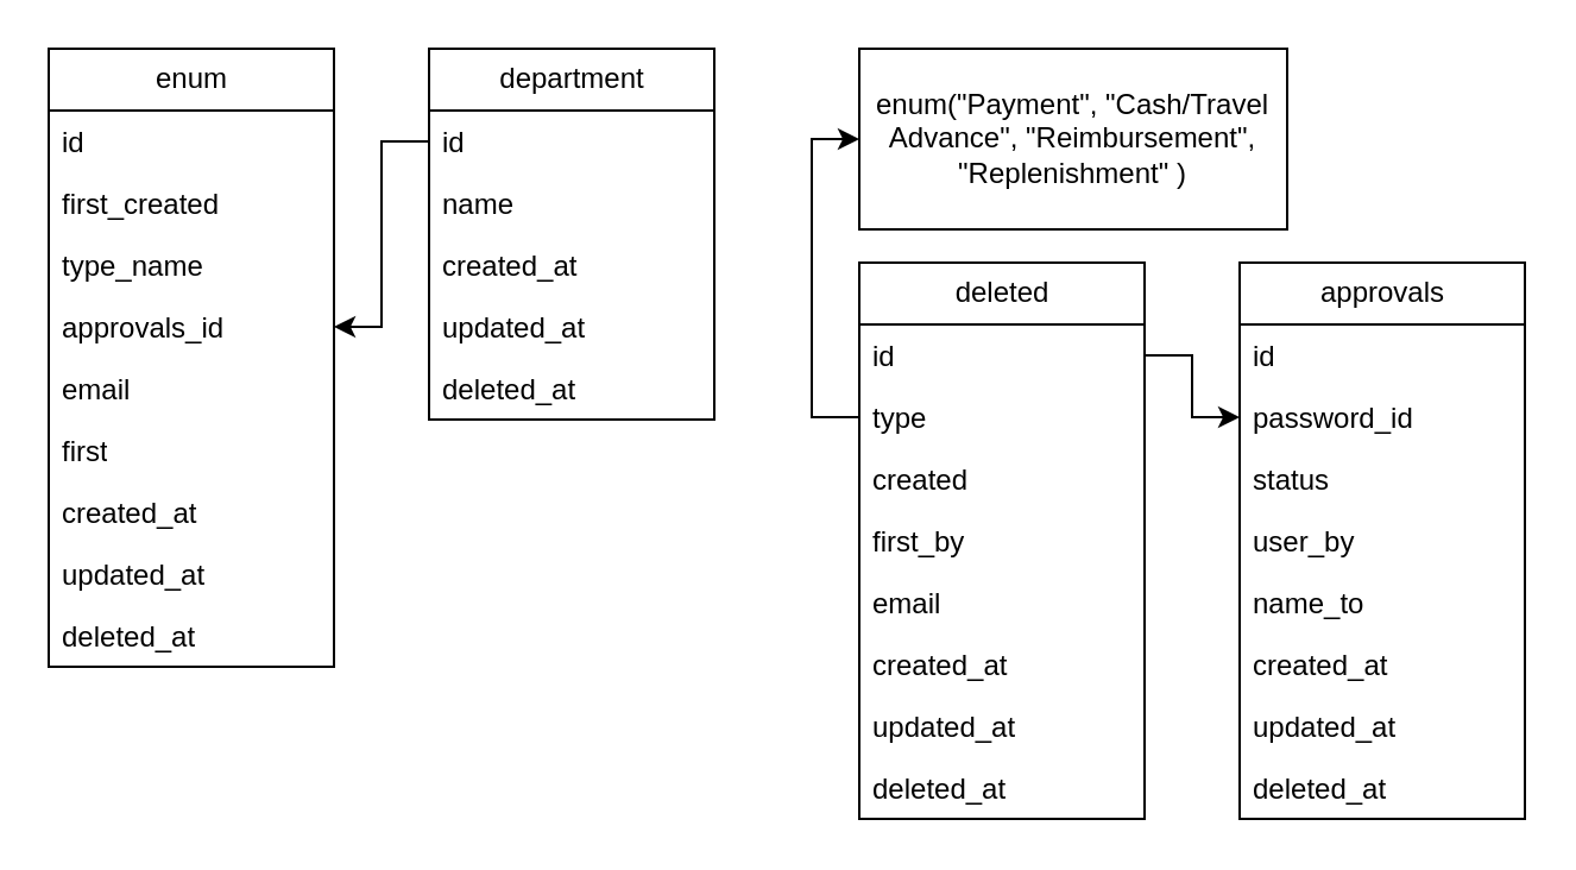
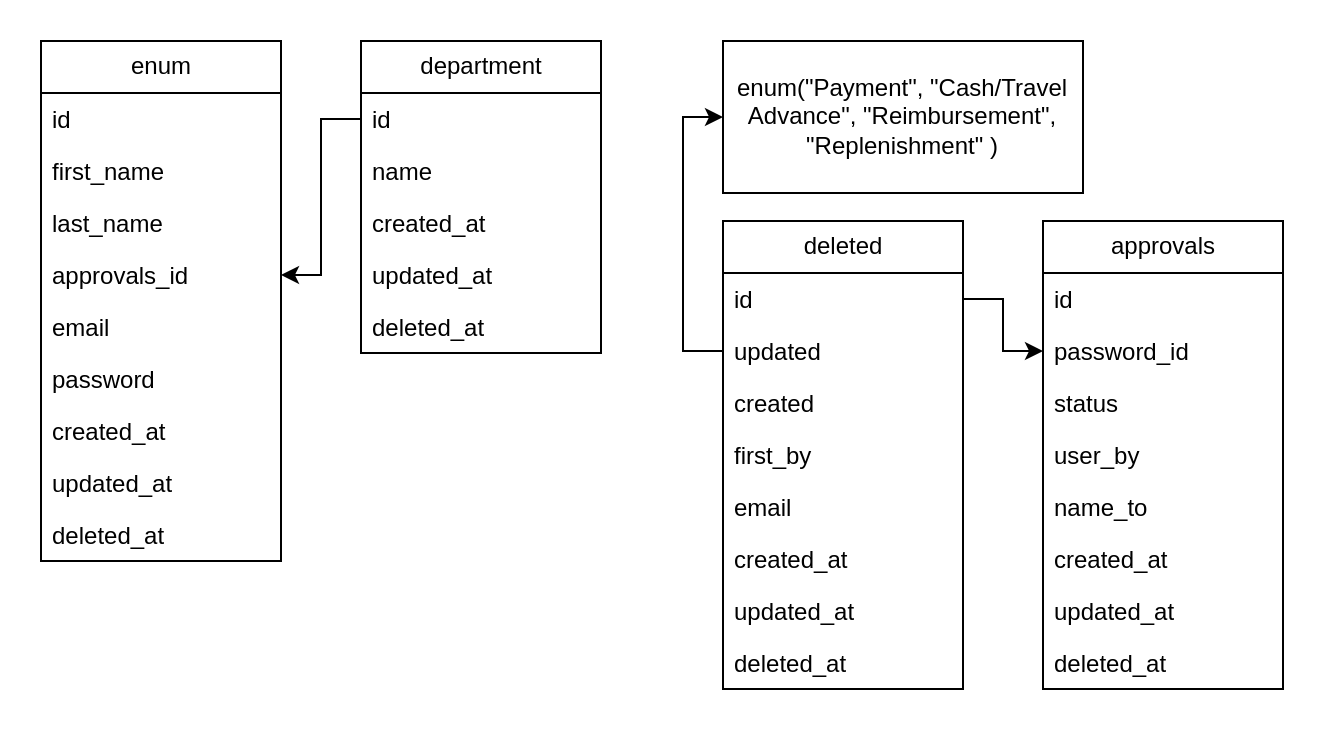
  <mxCell id="0" />
  <mxCell id="1" parent="0" />
  <mxCell id="2" value="enum" style="swimlane;fontStyle=0;childLayout=stackLayout;horizontal=1;startSize=26;fillColor=none;horizontalStack=0;resizeParent=1;resizeParentMax=0;resizeLast=0;collapsible=1;marginBottom=0;html=1;" parent="1" vertex="1"><mxGeometry x="20" y="20" width="120" height="260" as="geometry" /></mxCell>
  <mxCell id="3" value="id" style="text;strokeColor=none;fillColor=none;align=left;verticalAlign=top;spacingLeft=4;spacingRight=4;overflow=hidden;rotatable=0;points=[[0,0.5],[1,0.5]];portConstraint=eastwest;whiteSpace=wrap;html=1;" parent="2" vertex="1"><mxGeometry y="26" width="120" height="26" as="geometry" /></mxCell>
- <mxCell id="4" value="first_created" style="text;strokeColor=none;fillColor=none;align=left;verticalAlign=top;spacingLeft=4;spacingRight=4;overflow=hidden;rotatable=0;points=[[0,0.5],[1,0.5]];portConstraint=eastwest;whiteSpace=wrap;html=1;" parent="2" vertex="1"><mxGeometry y="52" width="120" height="26" as="geometry" /></mxCell>
- <mxCell id="5" value="type_name" style="text;strokeColor=none;fillColor=none;align=left;verticalAlign=top;spacingLeft=4;spacingRight=4;overflow=hidden;rotatable=0;points=[[0,0.5],[1,0.5]];portConstraint=eastwest;whiteSpace=wrap;html=1;" parent="2" vertex="1"><mxGeometry y="78" width="120" height="26" as="geometry" /></mxCell>
+ <mxCell id="4" value="first_name" style="text;strokeColor=none;fillColor=none;align=left;verticalAlign=top;spacingLeft=4;spacingRight=4;overflow=hidden;rotatable=0;points=[[0,0.5],[1,0.5]];portConstraint=eastwest;whiteSpace=wrap;html=1;" parent="2" vertex="1"><mxGeometry y="52" width="120" height="26" as="geometry" /></mxCell>
+ <mxCell id="5" value="last_name" style="text;strokeColor=none;fillColor=none;align=left;verticalAlign=top;spacingLeft=4;spacingRight=4;overflow=hidden;rotatable=0;points=[[0,0.5],[1,0.5]];portConstraint=eastwest;whiteSpace=wrap;html=1;" parent="2" vertex="1"><mxGeometry y="78" width="120" height="26" as="geometry" /></mxCell>
  <mxCell id="6" value="approvals_id" style="text;strokeColor=none;fillColor=none;align=left;verticalAlign=top;spacingLeft=4;spacingRight=4;overflow=hidden;rotatable=0;points=[[0,0.5],[1,0.5]];portConstraint=eastwest;whiteSpace=wrap;html=1;" parent="2" vertex="1"><mxGeometry y="104" width="120" height="26" as="geometry" /></mxCell>
  <mxCell id="7" value="email" style="text;strokeColor=none;fillColor=none;align=left;verticalAlign=top;spacingLeft=4;spacingRight=4;overflow=hidden;rotatable=0;points=[[0,0.5],[1,0.5]];portConstraint=eastwest;whiteSpace=wrap;html=1;" vertex="1" parent="2"><mxGeometry y="130" width="120" height="26" as="geometry" /></mxCell>
- <mxCell id="8" value="first" style="text;strokeColor=none;fillColor=none;align=left;verticalAlign=top;spacingLeft=4;spacingRight=4;overflow=hidden;rotatable=0;points=[[0,0.5],[1,0.5]];portConstraint=eastwest;whiteSpace=wrap;html=1;" vertex="1" parent="2"><mxGeometry y="156" width="120" height="26" as="geometry" /></mxCell>
+ <mxCell id="8" value="password" style="text;strokeColor=none;fillColor=none;align=left;verticalAlign=top;spacingLeft=4;spacingRight=4;overflow=hidden;rotatable=0;points=[[0,0.5],[1,0.5]];portConstraint=eastwest;whiteSpace=wrap;html=1;" vertex="1" parent="2"><mxGeometry y="156" width="120" height="26" as="geometry" /></mxCell>
  <mxCell id="9" value="created_at" style="text;strokeColor=none;fillColor=none;align=left;verticalAlign=top;spacingLeft=4;spacingRight=4;overflow=hidden;rotatable=0;points=[[0,0.5],[1,0.5]];portConstraint=eastwest;whiteSpace=wrap;html=1;" parent="2" vertex="1"><mxGeometry y="182" width="120" height="26" as="geometry" /></mxCell>
  <mxCell id="10" value="updated_at" style="text;strokeColor=none;fillColor=none;align=left;verticalAlign=top;spacingLeft=4;spacingRight=4;overflow=hidden;rotatable=0;points=[[0,0.5],[1,0.5]];portConstraint=eastwest;whiteSpace=wrap;html=1;" parent="2" vertex="1"><mxGeometry y="208" width="120" height="26" as="geometry" /></mxCell>
  <mxCell id="11" value="deleted_at" style="text;strokeColor=none;fillColor=none;align=left;verticalAlign=top;spacingLeft=4;spacingRight=4;overflow=hidden;rotatable=0;points=[[0,0.5],[1,0.5]];portConstraint=eastwest;whiteSpace=wrap;html=1;" parent="2" vertex="1"><mxGeometry y="234" width="120" height="26" as="geometry" /></mxCell>
  <mxCell id="12" value="department" style="swimlane;fontStyle=0;childLayout=stackLayout;horizontal=1;startSize=26;fillColor=none;horizontalStack=0;resizeParent=1;resizeParentMax=0;resizeLast=0;collapsible=1;marginBottom=0;html=1;" vertex="1" parent="1"><mxGeometry x="180" y="20" width="120" height="156" as="geometry" /></mxCell>
  <mxCell id="13" value="id" style="text;strokeColor=none;fillColor=none;align=left;verticalAlign=top;spacingLeft=4;spacingRight=4;overflow=hidden;rotatable=0;points=[[0,0.5],[1,0.5]];portConstraint=eastwest;whiteSpace=wrap;html=1;" vertex="1" parent="12"><mxGeometry y="26" width="120" height="26" as="geometry" /></mxCell>
  <mxCell id="14" value="name" style="text;strokeColor=none;fillColor=none;align=left;verticalAlign=top;spacingLeft=4;spacingRight=4;overflow=hidden;rotatable=0;points=[[0,0.5],[1,0.5]];portConstraint=eastwest;whiteSpace=wrap;html=1;" vertex="1" parent="12"><mxGeometry y="52" width="120" height="26" as="geometry" /></mxCell>
  <mxCell id="15" value="created_at" style="text;strokeColor=none;fillColor=none;align=left;verticalAlign=top;spacingLeft=4;spacingRight=4;overflow=hidden;rotatable=0;points=[[0,0.5],[1,0.5]];portConstraint=eastwest;whiteSpace=wrap;html=1;" vertex="1" parent="12"><mxGeometry y="78" width="120" height="26" as="geometry" /></mxCell>
  <mxCell id="16" value="updated_at" style="text;strokeColor=none;fillColor=none;align=left;verticalAlign=top;spacingLeft=4;spacingRight=4;overflow=hidden;rotatable=0;points=[[0,0.5],[1,0.5]];portConstraint=eastwest;whiteSpace=wrap;html=1;" vertex="1" parent="12"><mxGeometry y="104" width="120" height="26" as="geometry" /></mxCell>
  <mxCell id="17" value="deleted_at" style="text;strokeColor=none;fillColor=none;align=left;verticalAlign=top;spacingLeft=4;spacingRight=4;overflow=hidden;rotatable=0;points=[[0,0.5],[1,0.5]];portConstraint=eastwest;whiteSpace=wrap;html=1;" vertex="1" parent="12"><mxGeometry y="130" width="120" height="26" as="geometry" /></mxCell>
  <mxCell id="18" value="deleted" style="swimlane;fontStyle=0;childLayout=stackLayout;horizontal=1;startSize=26;fillColor=none;horizontalStack=0;resizeParent=1;resizeParentMax=0;resizeLast=0;collapsible=1;marginBottom=0;html=1;" vertex="1" parent="1"><mxGeometry x="361" y="110" width="120" height="234" as="geometry" /></mxCell>
  <mxCell id="19" value="id" style="text;strokeColor=none;fillColor=none;align=left;verticalAlign=top;spacingLeft=4;spacingRight=4;overflow=hidden;rotatable=0;points=[[0,0.5],[1,0.5]];portConstraint=eastwest;whiteSpace=wrap;html=1;" vertex="1" parent="18"><mxGeometry y="26" width="120" height="26" as="geometry" /></mxCell>
- <mxCell id="20" value="type" style="text;strokeColor=none;fillColor=none;align=left;verticalAlign=top;spacingLeft=4;spacingRight=4;overflow=hidden;rotatable=0;points=[[0,0.5],[1,0.5]];portConstraint=eastwest;whiteSpace=wrap;html=1;" vertex="1" parent="18"><mxGeometry y="52" width="120" height="26" as="geometry" /></mxCell>
+ <mxCell id="20" value="updated" style="text;strokeColor=none;fillColor=none;align=left;verticalAlign=top;spacingLeft=4;spacingRight=4;overflow=hidden;rotatable=0;points=[[0,0.5],[1,0.5]];portConstraint=eastwest;whiteSpace=wrap;html=1;" vertex="1" parent="18"><mxGeometry y="52" width="120" height="26" as="geometry" /></mxCell>
  <mxCell id="21" value="created" style="text;strokeColor=none;fillColor=none;align=left;verticalAlign=top;spacingLeft=4;spacingRight=4;overflow=hidden;rotatable=0;points=[[0,0.5],[1,0.5]];portConstraint=eastwest;whiteSpace=wrap;html=1;" vertex="1" parent="18"><mxGeometry y="78" width="120" height="26" as="geometry" /></mxCell>
  <mxCell id="22" value="first_by" style="text;strokeColor=none;fillColor=none;align=left;verticalAlign=top;spacingLeft=4;spacingRight=4;overflow=hidden;rotatable=0;points=[[0,0.5],[1,0.5]];portConstraint=eastwest;whiteSpace=wrap;html=1;" vertex="1" parent="18"><mxGeometry y="104" width="120" height="26" as="geometry" /></mxCell>
  <mxCell id="23" value="email" style="text;strokeColor=none;fillColor=none;align=left;verticalAlign=top;spacingLeft=4;spacingRight=4;overflow=hidden;rotatable=0;points=[[0,0.5],[1,0.5]];portConstraint=eastwest;whiteSpace=wrap;html=1;" vertex="1" parent="18"><mxGeometry y="130" width="120" height="26" as="geometry" /></mxCell>
  <mxCell id="24" value="created_at" style="text;strokeColor=none;fillColor=none;align=left;verticalAlign=top;spacingLeft=4;spacingRight=4;overflow=hidden;rotatable=0;points=[[0,0.5],[1,0.5]];portConstraint=eastwest;whiteSpace=wrap;html=1;" vertex="1" parent="18"><mxGeometry y="156" width="120" height="26" as="geometry" /></mxCell>
  <mxCell id="25" value="updated_at" style="text;strokeColor=none;fillColor=none;align=left;verticalAlign=top;spacingLeft=4;spacingRight=4;overflow=hidden;rotatable=0;points=[[0,0.5],[1,0.5]];portConstraint=eastwest;whiteSpace=wrap;html=1;" vertex="1" parent="18"><mxGeometry y="182" width="120" height="26" as="geometry" /></mxCell>
  <mxCell id="26" value="deleted_at" style="text;strokeColor=none;fillColor=none;align=left;verticalAlign=top;spacingLeft=4;spacingRight=4;overflow=hidden;rotatable=0;points=[[0,0.5],[1,0.5]];portConstraint=eastwest;whiteSpace=wrap;html=1;" vertex="1" parent="18"><mxGeometry y="208" width="120" height="26" as="geometry" /></mxCell>
  <mxCell id="27" value="approvals" style="swimlane;fontStyle=0;childLayout=stackLayout;horizontal=1;startSize=26;fillColor=none;horizontalStack=0;resizeParent=1;resizeParentMax=0;resizeLast=0;collapsible=1;marginBottom=0;html=1;" vertex="1" parent="1"><mxGeometry x="521" y="110" width="120" height="234" as="geometry" /></mxCell>
  <mxCell id="28" value="id" style="text;strokeColor=none;fillColor=none;align=left;verticalAlign=top;spacingLeft=4;spacingRight=4;overflow=hidden;rotatable=0;points=[[0,0.5],[1,0.5]];portConstraint=eastwest;whiteSpace=wrap;html=1;" vertex="1" parent="27"><mxGeometry y="26" width="120" height="26" as="geometry" /></mxCell>
  <mxCell id="29" value="password_id" style="text;strokeColor=none;fillColor=none;align=left;verticalAlign=top;spacingLeft=4;spacingRight=4;overflow=hidden;rotatable=0;points=[[0,0.5],[1,0.5]];portConstraint=eastwest;whiteSpace=wrap;html=1;" vertex="1" parent="27"><mxGeometry y="52" width="120" height="26" as="geometry" /></mxCell>
  <mxCell id="30" value="status" style="text;strokeColor=none;fillColor=none;align=left;verticalAlign=top;spacingLeft=4;spacingRight=4;overflow=hidden;rotatable=0;points=[[0,0.5],[1,0.5]];portConstraint=eastwest;whiteSpace=wrap;html=1;" vertex="1" parent="27"><mxGeometry y="78" width="120" height="26" as="geometry" /></mxCell>
  <mxCell id="31" value="user_by" style="text;strokeColor=none;fillColor=none;align=left;verticalAlign=top;spacingLeft=4;spacingRight=4;overflow=hidden;rotatable=0;points=[[0,0.5],[1,0.5]];portConstraint=eastwest;whiteSpace=wrap;html=1;" vertex="1" parent="27"><mxGeometry y="104" width="120" height="26" as="geometry" /></mxCell>
  <mxCell id="32" value="name_to" style="text;strokeColor=none;fillColor=none;align=left;verticalAlign=top;spacingLeft=4;spacingRight=4;overflow=hidden;rotatable=0;points=[[0,0.5],[1,0.5]];portConstraint=eastwest;whiteSpace=wrap;html=1;" vertex="1" parent="27"><mxGeometry y="130" width="120" height="26" as="geometry" /></mxCell>
  <mxCell id="33" value="created_at" style="text;strokeColor=none;fillColor=none;align=left;verticalAlign=top;spacingLeft=4;spacingRight=4;overflow=hidden;rotatable=0;points=[[0,0.5],[1,0.5]];portConstraint=eastwest;whiteSpace=wrap;html=1;" vertex="1" parent="27"><mxGeometry y="156" width="120" height="26" as="geometry" /></mxCell>
  <mxCell id="34" value="updated_at" style="text;strokeColor=none;fillColor=none;align=left;verticalAlign=top;spacingLeft=4;spacingRight=4;overflow=hidden;rotatable=0;points=[[0,0.5],[1,0.5]];portConstraint=eastwest;whiteSpace=wrap;html=1;" vertex="1" parent="27"><mxGeometry y="182" width="120" height="26" as="geometry" /></mxCell>
  <mxCell id="35" value="deleted_at" style="text;strokeColor=none;fillColor=none;align=left;verticalAlign=top;spacingLeft=4;spacingRight=4;overflow=hidden;rotatable=0;points=[[0,0.5],[1,0.5]];portConstraint=eastwest;whiteSpace=wrap;html=1;" vertex="1" parent="27"><mxGeometry y="208" width="120" height="26" as="geometry" /></mxCell>
  <mxCell id="36" style="edgeStyle=orthogonalEdgeStyle;rounded=0;orthogonalLoop=1;jettySize=auto;html=1;exitX=0;exitY=0.5;exitDx=0;exitDy=0;entryX=1;entryY=0.5;entryDx=0;entryDy=0;" edge="1" parent="1" source="13" target="6"><mxGeometry relative="1" as="geometry" /></mxCell>
  <mxCell id="37" style="edgeStyle=orthogonalEdgeStyle;rounded=0;orthogonalLoop=1;jettySize=auto;html=1;exitX=1;exitY=0.5;exitDx=0;exitDy=0;entryX=0;entryY=0.5;entryDx=0;entryDy=0;" edge="1" parent="1" source="19" target="29"><mxGeometry relative="1" as="geometry" /></mxCell>
  <mxCell id="38" value="enum(&quot;Payment&quot;, &quot;Cash/Travel Advance&quot;, &quot;Reimbursement&quot;, &quot;Replenishment&quot; )" style="rounded=0;whiteSpace=wrap;html=1;" vertex="1" parent="1"><mxGeometry x="361" y="20" width="180" height="76" as="geometry" /></mxCell>
  <mxCell id="39" style="edgeStyle=orthogonalEdgeStyle;rounded=0;orthogonalLoop=1;jettySize=auto;html=1;exitX=0;exitY=0.5;exitDx=0;exitDy=0;entryX=0;entryY=0.5;entryDx=0;entryDy=0;" edge="1" parent="1" source="20" target="38"><mxGeometry relative="1" as="geometry"><mxPoint x="371" y="110" as="targetPoint" /></mxGeometry></mxCell>
